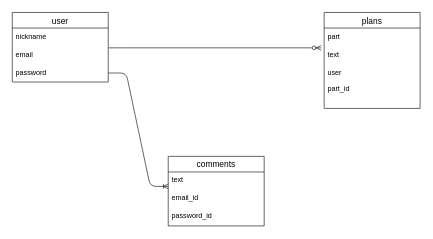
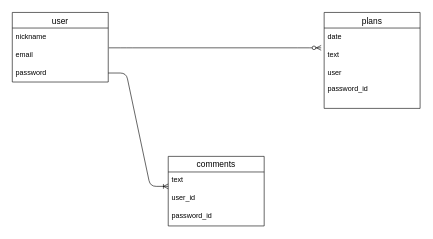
  <mxCell id="0" />
  <mxCell id="1" parent="0" />
  <mxCell id="2" value="user" style="swimlane;fontStyle=0;childLayout=stackLayout;horizontal=1;startSize=26;horizontalStack=0;resizeParent=1;resizeParentMax=0;resizeLast=0;collapsible=1;marginBottom=0;align=center;fontSize=14;" vertex="1" parent="1"><mxGeometry x="20" y="20" width="160" height="116" as="geometry" /></mxCell>
  <mxCell id="3" value="nickname" style="text;strokeColor=none;fillColor=none;spacingLeft=4;spacingRight=4;overflow=hidden;rotatable=0;points=[[0,0.5],[1,0.5]];portConstraint=eastwest;fontSize=12;" vertex="1" parent="2"><mxGeometry y="26" width="160" height="30" as="geometry" /></mxCell>
  <mxCell id="4" value="email" style="text;strokeColor=none;fillColor=none;spacingLeft=4;spacingRight=4;overflow=hidden;rotatable=0;points=[[0,0.5],[1,0.5]];portConstraint=eastwest;fontSize=12;" vertex="1" parent="2"><mxGeometry y="56" width="160" height="30" as="geometry" /></mxCell>
  <mxCell id="5" value="password" style="text;strokeColor=none;fillColor=none;spacingLeft=4;spacingRight=4;overflow=hidden;rotatable=0;points=[[0,0.5],[1,0.5]];portConstraint=eastwest;fontSize=12;" vertex="1" parent="2"><mxGeometry y="86" width="160" height="30" as="geometry" /></mxCell>
  <mxCell id="6" value="plans" style="swimlane;fontStyle=0;childLayout=stackLayout;horizontal=1;startSize=26;horizontalStack=0;resizeParent=1;resizeParentMax=0;resizeLast=0;collapsible=1;marginBottom=0;align=center;fontSize=14;" vertex="1" parent="1"><mxGeometry x="540" y="20" width="160" height="160" as="geometry" /></mxCell>
- <mxCell id="7" value="part" style="text;strokeColor=none;fillColor=none;spacingLeft=4;spacingRight=4;overflow=hidden;rotatable=0;points=[[0,0.5],[1,0.5]];portConstraint=eastwest;fontSize=12;" vertex="1" parent="6"><mxGeometry y="26" width="160" height="30" as="geometry" /></mxCell>
+ <mxCell id="7" value="date" style="text;strokeColor=none;fillColor=none;spacingLeft=4;spacingRight=4;overflow=hidden;rotatable=0;points=[[0,0.5],[1,0.5]];portConstraint=eastwest;fontSize=12;" vertex="1" parent="6"><mxGeometry y="26" width="160" height="30" as="geometry" /></mxCell>
  <mxCell id="8" value="text" style="text;strokeColor=none;fillColor=none;spacingLeft=4;spacingRight=4;overflow=hidden;rotatable=0;points=[[0,0.5],[1,0.5]];portConstraint=eastwest;fontSize=12;" vertex="1" parent="6"><mxGeometry y="56" width="160" height="30" as="geometry" /></mxCell>
- <mxCell id="9" value="user&#10;&#10;part_id" style="text;strokeColor=none;fillColor=none;spacingLeft=4;spacingRight=4;overflow=hidden;rotatable=0;points=[[0,0.5],[1,0.5]];portConstraint=eastwest;fontSize=12;" vertex="1" parent="6"><mxGeometry y="86" width="160" height="74" as="geometry" /></mxCell>
+ <mxCell id="9" value="user&#10;&#10;password_id" style="text;strokeColor=none;fillColor=none;spacingLeft=4;spacingRight=4;overflow=hidden;rotatable=0;points=[[0,0.5],[1,0.5]];portConstraint=eastwest;fontSize=12;" vertex="1" parent="6"><mxGeometry y="86" width="160" height="74" as="geometry" /></mxCell>
  <mxCell id="10" value="comments" style="swimlane;fontStyle=0;childLayout=stackLayout;horizontal=1;startSize=26;horizontalStack=0;resizeParent=1;resizeParentMax=0;resizeLast=0;collapsible=1;marginBottom=0;align=center;fontSize=14;" vertex="1" parent="1"><mxGeometry x="280" y="260" width="160" height="116" as="geometry" /></mxCell>
  <mxCell id="11" value="text" style="text;strokeColor=none;fillColor=none;spacingLeft=4;spacingRight=4;overflow=hidden;rotatable=0;points=[[0,0.5],[1,0.5]];portConstraint=eastwest;fontSize=12;" vertex="1" parent="10"><mxGeometry y="26" width="160" height="30" as="geometry" /></mxCell>
- <mxCell id="12" value="email_id" style="text;strokeColor=none;fillColor=none;spacingLeft=4;spacingRight=4;overflow=hidden;rotatable=0;points=[[0,0.5],[1,0.5]];portConstraint=eastwest;fontSize=12;" vertex="1" parent="10"><mxGeometry y="56" width="160" height="30" as="geometry" /></mxCell>
+ <mxCell id="12" value="user_id" style="text;strokeColor=none;fillColor=none;spacingLeft=4;spacingRight=4;overflow=hidden;rotatable=0;points=[[0,0.5],[1,0.5]];portConstraint=eastwest;fontSize=12;" vertex="1" parent="10"><mxGeometry y="56" width="160" height="30" as="geometry" /></mxCell>
  <mxCell id="13" value="password_id" style="text;strokeColor=none;fillColor=none;spacingLeft=4;spacingRight=4;overflow=hidden;rotatable=0;points=[[0,0.5],[1,0.5]];portConstraint=eastwest;fontSize=12;" vertex="1" parent="10"><mxGeometry y="86" width="160" height="30" as="geometry" /></mxCell>
  <mxCell id="14" value="" style="edgeStyle=entityRelationEdgeStyle;fontSize=12;html=1;endArrow=ERoneToMany;exitX=1;exitY=0.5;exitDx=0;exitDy=0;" edge="1" parent="1" source="5"><mxGeometry width="100" height="100" relative="1" as="geometry"><mxPoint x="110" y="140" as="sourcePoint" /><mxPoint x="280" y="310" as="targetPoint" /></mxGeometry></mxCell>
  <mxCell id="15" value="" style="edgeStyle=entityRelationEdgeStyle;fontSize=12;html=1;endArrow=ERzeroToMany;endFill=1;entryX=-0.031;entryY=0.1;entryDx=0;entryDy=0;entryPerimeter=0;exitX=1.006;exitY=0.1;exitDx=0;exitDy=0;exitPerimeter=0;" edge="1" parent="1" source="4" target="8"><mxGeometry width="100" height="100" relative="1" as="geometry"><mxPoint x="310" y="180" as="sourcePoint" /><mxPoint x="410" y="80" as="targetPoint" /></mxGeometry></mxCell>
